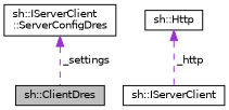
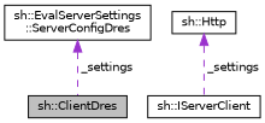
  digraph {
    node [color=black fillcolor=white fontname=Helvetica fontsize=10 shape=record style=filled]
    edge [color=darkorchid3 dir=back fontname=Helvetica fontsize=10 labelfontname=Helvetica labelfontsize=10 style=dashed]
    n1 [fillcolor=grey75 fontcolor=black height=0.2 label="sh::ClientDres" width=0.4]
    n2 [height=0.2 label="sh::IServerClient" width=0.4]
    n3 [height=0.2 label="sh::Http" width=0.4]
-   n4 [height=0.2 label="sh::IServerClient\l::ServerConfigDres" width=0.4]
-   n3 -> n2 [label=" _http"]
+   n4 [height=0.2 label="sh::EvalServerSettings\l::ServerConfigDres" width=0.4]
+   n3 -> n2 [label=" _settings"]
    n4 -> n1 [label=" _settings"]
  }
